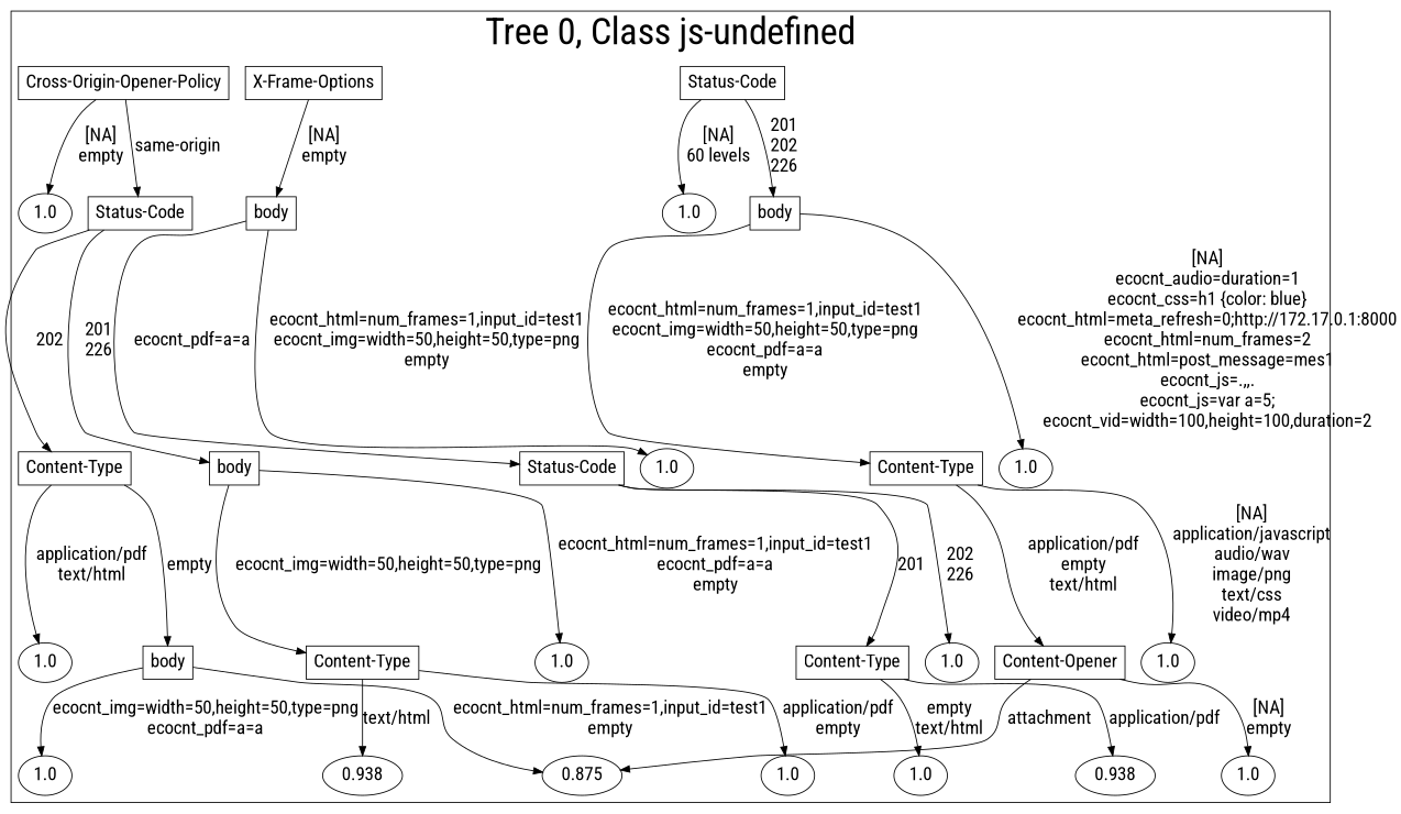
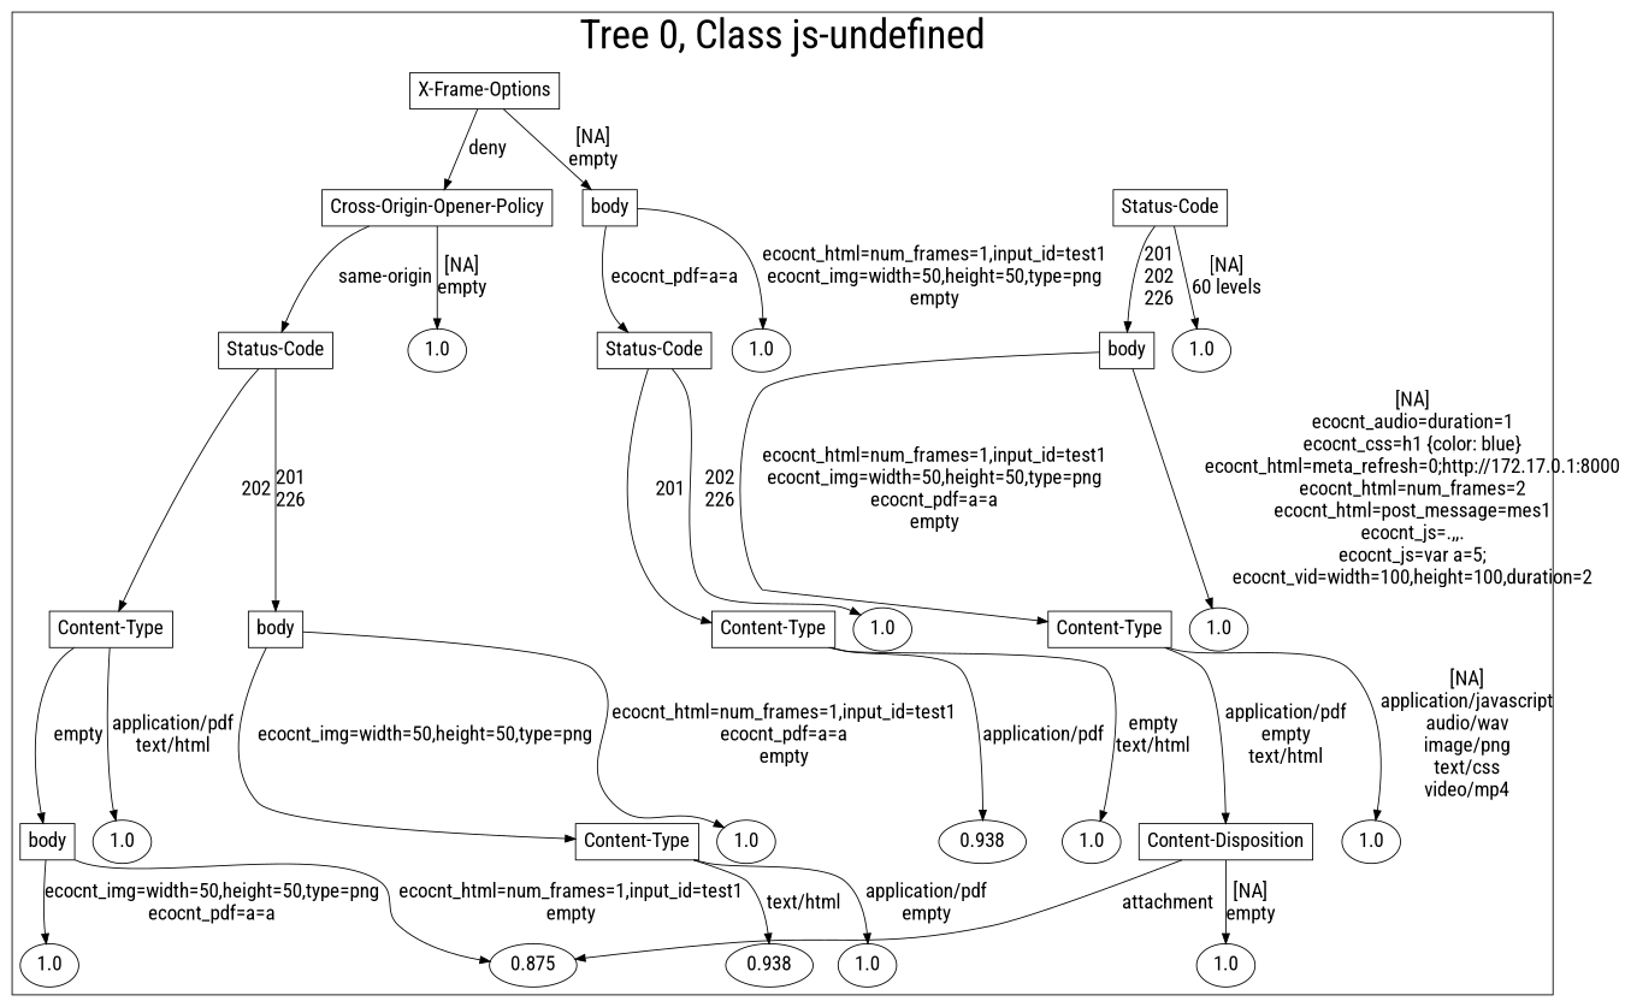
  digraph {
    fontname="Roboto Condensed"
    node [fontname="Roboto Condensed" fontsize=20]
    edge [fontname="Roboto Condensed" fontsize=20]
    n1 [label="Status-Code" shape=box]
    n2 [label=body shape=box]
    n3 [label=1.0]
    n4 [label="Content-Type" shape=box]
    n5 [label=1.0]
-   n6 [label="Content-Opener" shape=box]
+   n6 [label="Content-Disposition" shape=box]
    n7 [label=1.0]
    n8 [label="X-Frame-Options" shape=box]
    n9 [label=1.0]
    n10 [label="Cross-Origin-Opener-Policy" shape=box]
    n11 [label=body shape=box]
    n12 [label="Status-Code" shape=box]
    n13 [label=1.0]
    n14 [label="Status-Code" shape=box]
    n15 [label=1.0]
    n16 [label="Content-Type" shape=box]
    n17 [label=body shape=box]
    n18 [label="Content-Type" shape=box]
    n19 [label=1.0]
    n20 [label=body shape=box]
    n21 [label=1.0]
    n22 [label="Content-Type" shape=box]
    n23 [label=1.0]
    n24 [label=0.938]
    n25 [label=1.0]
    n26 [label=0.875]
    n27 [label=1.0]
    n28 [label=0.938]
    n29 [label=1.0]
    subgraph cluster_1 {
      fontsize=40
      label="Tree 0, Class js-undefined"
      subgraph sub_2 {
        fontsize=40
        label="Tree 0, Class js-undefined"
        n1
      }
      subgraph sub_3 {
        fontsize=40
        label="Tree 0, Class js-undefined"
        n2
        n3
      }
      subgraph sub_4 {
        fontsize=40
        label="Tree 0, Class js-undefined"
        n4
        n5
      }
      subgraph sub_5 {
        fontsize=40
        label="Tree 0, Class js-undefined"
        n6
        n7
      }
      subgraph sub_6 {
        fontsize=40
        label="Tree 0, Class js-undefined"
        n8
        n9
      }
      subgraph sub_7 {
        fontsize=40
        label="Tree 0, Class js-undefined"
        n10
        n11
      }
      subgraph sub_8 {
        fontsize=40
        label="Tree 0, Class js-undefined"
        n12
        n13
        n14
        n15
      }
      subgraph sub_9 {
        fontsize=40
        label="Tree 0, Class js-undefined"
        n16
        n17
        n18
        n19
      }
      subgraph sub_10 {
        fontsize=40
        label="Tree 0, Class js-undefined"
        n20
        n21
        n22
        n23
        n24
        n25
      }
      subgraph sub_11 {
        fontsize=40
        label="Tree 0, Class js-undefined"
        n26
        n27
        n28
        n29
      }
    }
    n1 -> n2 [label="201\n202\n226\n"]
    n1 -> n3 [label="[NA]\n60 levels\n"]
    n2 -> n4 [label="ecocnt_html=num_frames=1,input_id=test1\necocnt_img=width=50,height=50,type=png\necocnt_pdf=a=a\nempty\n"]
    n2 -> n5 [label="[NA]\necocnt_audio=duration=1\necocnt_css=h1 {color: blue}\necocnt_html=meta_refresh=0;http://172.17.0.1:8000\necocnt_html=num_frames=2\necocnt_html=post_message=mes1\necocnt_js=.,,.\necocnt_js=var a=5;\necocnt_vid=width=100,height=100,duration=2\n"]
    n4 -> n6 [label="application/pdf\nempty\ntext/html\n"]
    n4 -> n7 [label="[NA]\napplication/javascript\naudio/wav\nimage/png\ntext/css\nvideo/mp4\n"]
    n6 -> n9 [label="[NA]\nempty\n"]
    n6 -> n26 [label="attachment\n"]
+   n8 -> n10 [label="deny\n"]
    n8 -> n11 [label="[NA]\nempty\n"]
    n10 -> n12 [label="same-origin\n"]
    n10 -> n13 [label="[NA]\nempty\n"]
    n11 -> n14 [label="ecocnt_pdf=a=a\n"]
    n11 -> n15 [label="ecocnt_html=num_frames=1,input_id=test1\necocnt_img=width=50,height=50,type=png\nempty\n"]
    n12 -> n16 [label="202\n"]
    n12 -> n17 [label="201\n226\n"]
    n14 -> n18 [label="201\n"]
    n14 -> n19 [label="202\n226\n"]
    n16 -> n20 [label="empty\n"]
    n16 -> n21 [label="application/pdf\ntext/html\n"]
    n17 -> n22 [label="ecocnt_img=width=50,height=50,type=png\n"]
    n17 -> n23 [label="ecocnt_html=num_frames=1,input_id=test1\necocnt_pdf=a=a\nempty\n"]
    n18 -> n24 [label="application/pdf\n"]
    n18 -> n25 [label="empty\ntext/html\n"]
    n20 -> n26 [label="ecocnt_html=num_frames=1,input_id=test1\nempty\n"]
    n20 -> n27 [label="ecocnt_img=width=50,height=50,type=png\necocnt_pdf=a=a\n"]
    n22 -> n28 [label="text/html\n"]
    n22 -> n29 [label="application/pdf\nempty\n"]
  }
